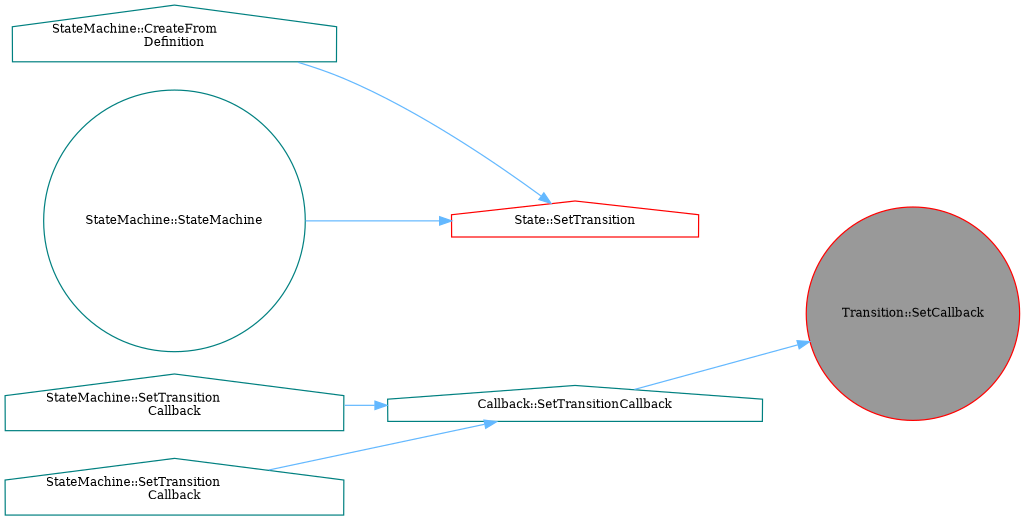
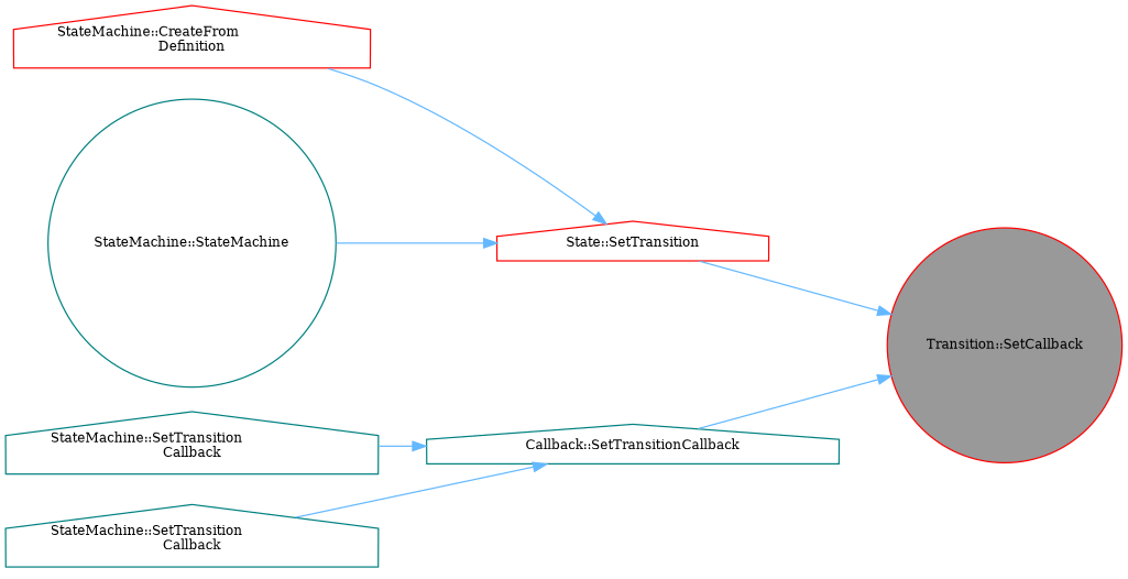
  digraph {
    fontname="DejaVu Serif"
    rankdir=RL
    node [color=teal fillcolor=white fontname="DejaVu Serif" fontsize=10 shape=house style=filled]
    edge [color=steelblue1 dir=back fontname="DejaVu Serif" fontsize=10 labelfontname=Helvetica labelfontsize=10 style=solid]
    n1 [color=red fillcolor=grey60 fontcolor=black height=0.2 label="Transition::SetCallback" shape=circle width=0.4]
    n2 [color=red height=0.2 label="State::SetTransition" width=0.4]
    n3 [height=0.2 label="Callback::SetTransitionCallback" width=0.4]
-   n4 [height=0.2 label="StateMachine::CreateFrom\lDefinition" width=0.4]
+   n4 [color=red height=0.2 label="StateMachine::CreateFrom\lDefinition" width=0.4]
    n5 [height=0.2 label="StateMachine::StateMachine" shape=circle width=0.4]
    n6 [height=0.2 label="StateMachine::SetTransition\lCallback" width=0.4]
    n7 [height=0.2 label="StateMachine::SetTransition\lCallback" width=0.4]
+   n1 -> n2
    n1 -> n3
    n2 -> n4
    n2 -> n5
    n3 -> n6
    n3 -> n7
  }
